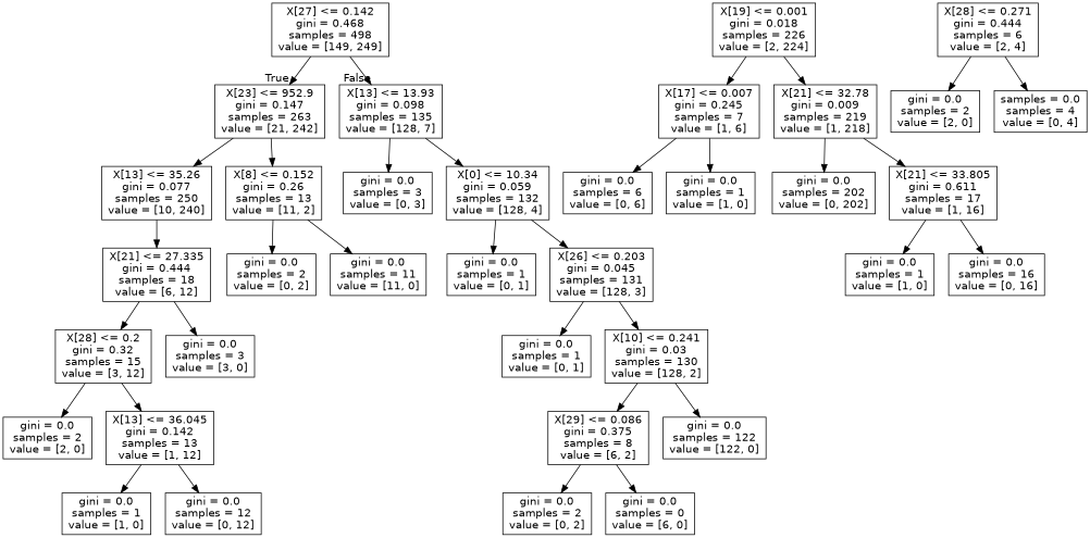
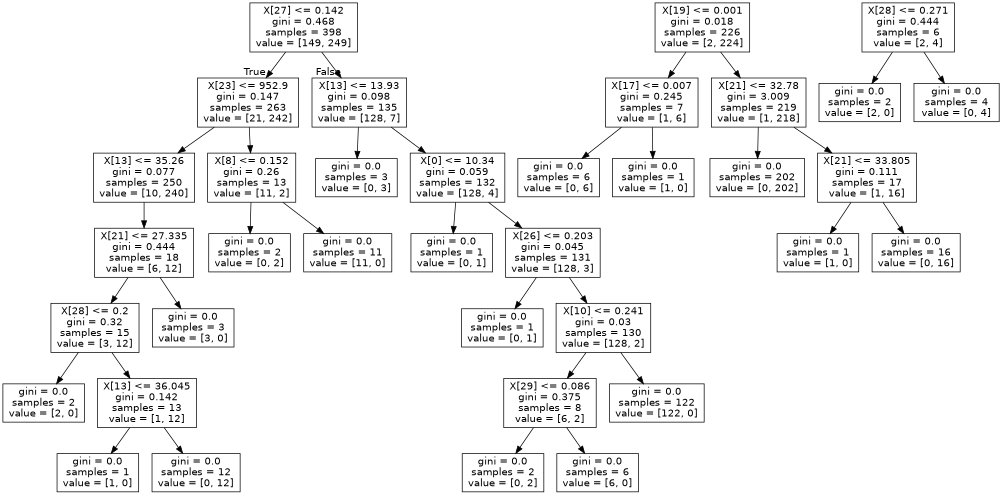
  digraph {
    node [fontname=helvetica shape=box]
    edge [fontname=helvetica]
-   n1 [label="X[27] <= 0.142\ngini = 0.468\nsamples = 498\nvalue = [149, 249]"]
+   n1 [label="X[27] <= 0.142\ngini = 0.468\nsamples = 398\nvalue = [149, 249]"]
    n2 [label="X[23] <= 952.9\ngini = 0.147\nsamples = 263\nvalue = [21, 242]"]
    n3 [label="X[13] <= 13.93\ngini = 0.098\nsamples = 135\nvalue = [128, 7]"]
    n4 [label="X[13] <= 35.26\ngini = 0.077\nsamples = 250\nvalue = [10, 240]"]
    n5 [label="X[8] <= 0.152\ngini = 0.26\nsamples = 13\nvalue = [11, 2]"]
    n6 [label="gini = 0.0\nsamples = 3\nvalue = [0, 3]"]
    n7 [label="X[0] <= 10.34\ngini = 0.059\nsamples = 132\nvalue = [128, 4]"]
    n8 [label="X[21] <= 27.335\ngini = 0.444\nsamples = 18\nvalue = [6, 12]"]
    n9 [label="gini = 0.0\nsamples = 2\nvalue = [0, 2]"]
    n10 [label="gini = 0.0\nsamples = 11\nvalue = [11, 0]"]
    n11 [label="X[28] <= 0.2\ngini = 0.32\nsamples = 15\nvalue = [3, 12]"]
    n12 [label="gini = 0.0\nsamples = 3\nvalue = [3, 0]"]
    n13 [label="X[19] <= 0.001\ngini = 0.018\nsamples = 226\nvalue = [2, 224]"]
    n14 [label="X[17] <= 0.007\ngini = 0.245\nsamples = 7\nvalue = [1, 6]"]
-   n15 [label="X[21] <= 32.78\ngini = 0.009\nsamples = 219\nvalue = [1, 218]"]
+   n15 [label="X[21] <= 32.78\ngini = 3.009\nsamples = 219\nvalue = [1, 218]"]
    n16 [label="X[28] <= 0.271\ngini = 0.444\nsamples = 6\nvalue = [2, 4]"]
    n17 [label="gini = 0.0\nsamples = 2\nvalue = [2, 0]"]
-   n18 [label="samples = 0.0\nsamples = 4\nvalue = [0, 4]"]
+   n18 [label="gini = 0.0\nsamples = 4\nvalue = [0, 4]"]
    n19 [label="gini = 0.0\nsamples = 6\nvalue = [0, 6]"]
    n20 [label="gini = 0.0\nsamples = 1\nvalue = [1, 0]"]
    n21 [label="gini = 0.0\nsamples = 202\nvalue = [0, 202]"]
-   n22 [label="X[21] <= 33.805\ngini = 0.611\nsamples = 17\nvalue = [1, 16]"]
+   n22 [label="X[21] <= 33.805\ngini = 0.111\nsamples = 17\nvalue = [1, 16]"]
    n23 [label="gini = 0.0\nsamples = 1\nvalue = [1, 0]"]
    n24 [label="gini = 0.0\nsamples = 16\nvalue = [0, 16]"]
    n25 [label="gini = 0.0\nsamples = 2\nvalue = [2, 0]"]
    n26 [label="X[13] <= 36.045\ngini = 0.142\nsamples = 13\nvalue = [1, 12]"]
    n27 [label="gini = 0.0\nsamples = 1\nvalue = [1, 0]"]
    n28 [label="gini = 0.0\nsamples = 12\nvalue = [0, 12]"]
    n29 [label="gini = 0.0\nsamples = 1\nvalue = [0, 1]"]
    n30 [label="X[26] <= 0.203\ngini = 0.045\nsamples = 131\nvalue = [128, 3]"]
    n31 [label="gini = 0.0\nsamples = 1\nvalue = [0, 1]"]
    n32 [label="X[10] <= 0.241\ngini = 0.03\nsamples = 130\nvalue = [128, 2]"]
    n33 [label="X[29] <= 0.086\ngini = 0.375\nsamples = 8\nvalue = [6, 2]"]
    n34 [label="gini = 0.0\nsamples = 122\nvalue = [122, 0]"]
    n35 [label="gini = 0.0\nsamples = 2\nvalue = [0, 2]"]
-   n36 [label="gini = 0.0\nsamples = 0\nvalue = [6, 0]"]
+   n36 [label="gini = 0.0\nsamples = 6\nvalue = [6, 0]"]
    n1 -> n2 [headlabel=True labelangle=45 labeldistance=2.5]
    n1 -> n3 [headlabel=False labelangle=-45 labeldistance=2.5]
    n2 -> n4
    n2 -> n5
    n3 -> n6
    n3 -> n7
    n4 -> n8
    n5 -> n9
    n5 -> n10
    n7 -> n29
    n7 -> n30
    n8 -> n11
    n8 -> n12
    n11 -> n25
    n11 -> n26
    n13 -> n14
    n13 -> n15
    n14 -> n19
    n14 -> n20
    n15 -> n21
    n15 -> n22
    n16 -> n17
    n16 -> n18
    n22 -> n23
    n22 -> n24
    n26 -> n27
    n26 -> n28
    n30 -> n31
    n30 -> n32
    n32 -> n33
    n32 -> n34
    n33 -> n35
    n33 -> n36
  }
